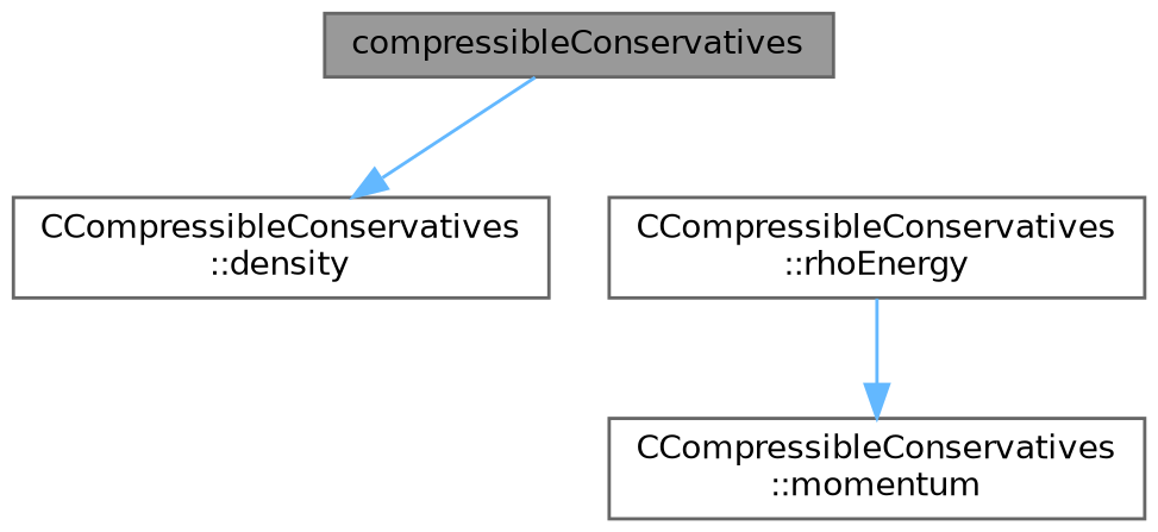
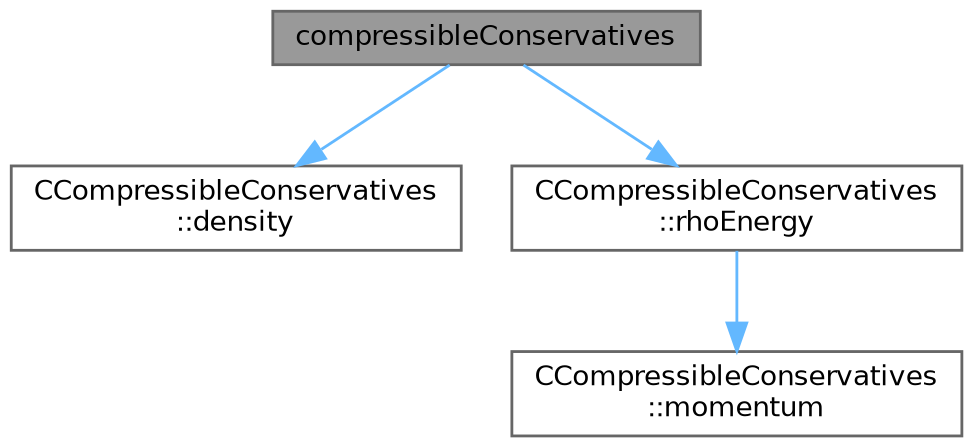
  digraph {
    rankdir=TB
    node [color=grey40 fillcolor=white fontname=Helvetica fontsize=10 shape=box style=filled]
    edge [color=steelblue1 fontname=Helvetica fontsize=10 labelfontname=Helvetica labelfontsize=10 style=solid]
    n1 [color=gray40 fillcolor=grey60 fontcolor=black height=0.2 label=compressibleConservatives width=0.4]
    n2 [height=0.2 label="CCompressibleConservatives\l::density" width=0.4]
    n3 [height=0.2 label="CCompressibleConservatives\l::rhoEnergy" width=0.4]
    n4 [height=0.2 label="CCompressibleConservatives\l::momentum" width=0.4]
    n1 -> n2
+   n1 -> n3
    n3 -> n4
  }
